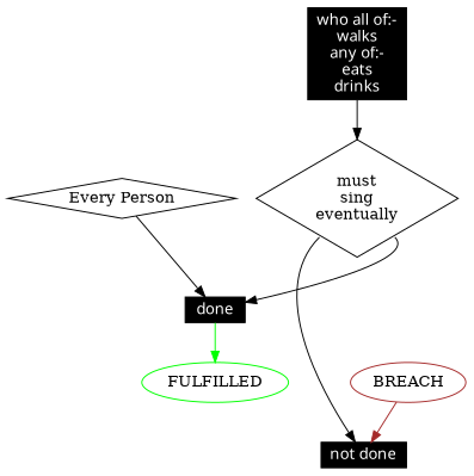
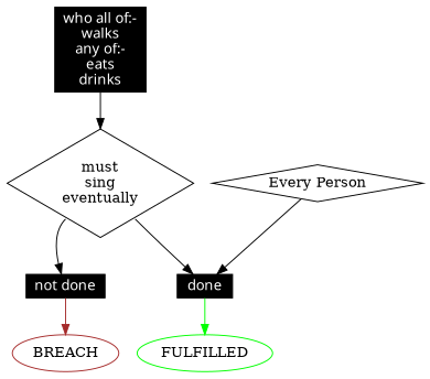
  digraph {
    compound=true
    node [shape=box]
    n1 [fillcolor=black fontcolor=white fontname=Monaco height=0.2 label="who all of:-\nwalks\nany of:-\neats\ndrinks" style=filled]
    n2 [fillcolor=black fontcolor=white fontname=Monaco height=0.2 label=done style=filled]
    n3 [fillcolor=black fontcolor=white fontname=Monaco height=0.2 label="not done" style=filled]
    n4 [label="Every Person" shape=diamond]
    n5 [label="must\nsing\neventually" shape=diamond]
    n6 [color=brown label=BREACH shape=""]
    n7 [color=green label=FULFILLED shape=""]
    subgraph sub_1 {
      n1
      n2
      n3
    }
    subgraph sub_2 {
      n4
      n5
    }
    subgraph sub_3 {
      rank=same
      n6
      n7
    }
    n1 -> n5
    n2 -> n7 [color=green]
-   n6 -> n3 [color=brown]
+   n3 -> n6 [color=brown]
    n4 -> n2
    n5 -> n2 [color=black tailport=se]
    n5 -> n3 [tailport=sw]
    n6 -> n7 [style=invis]
  }
